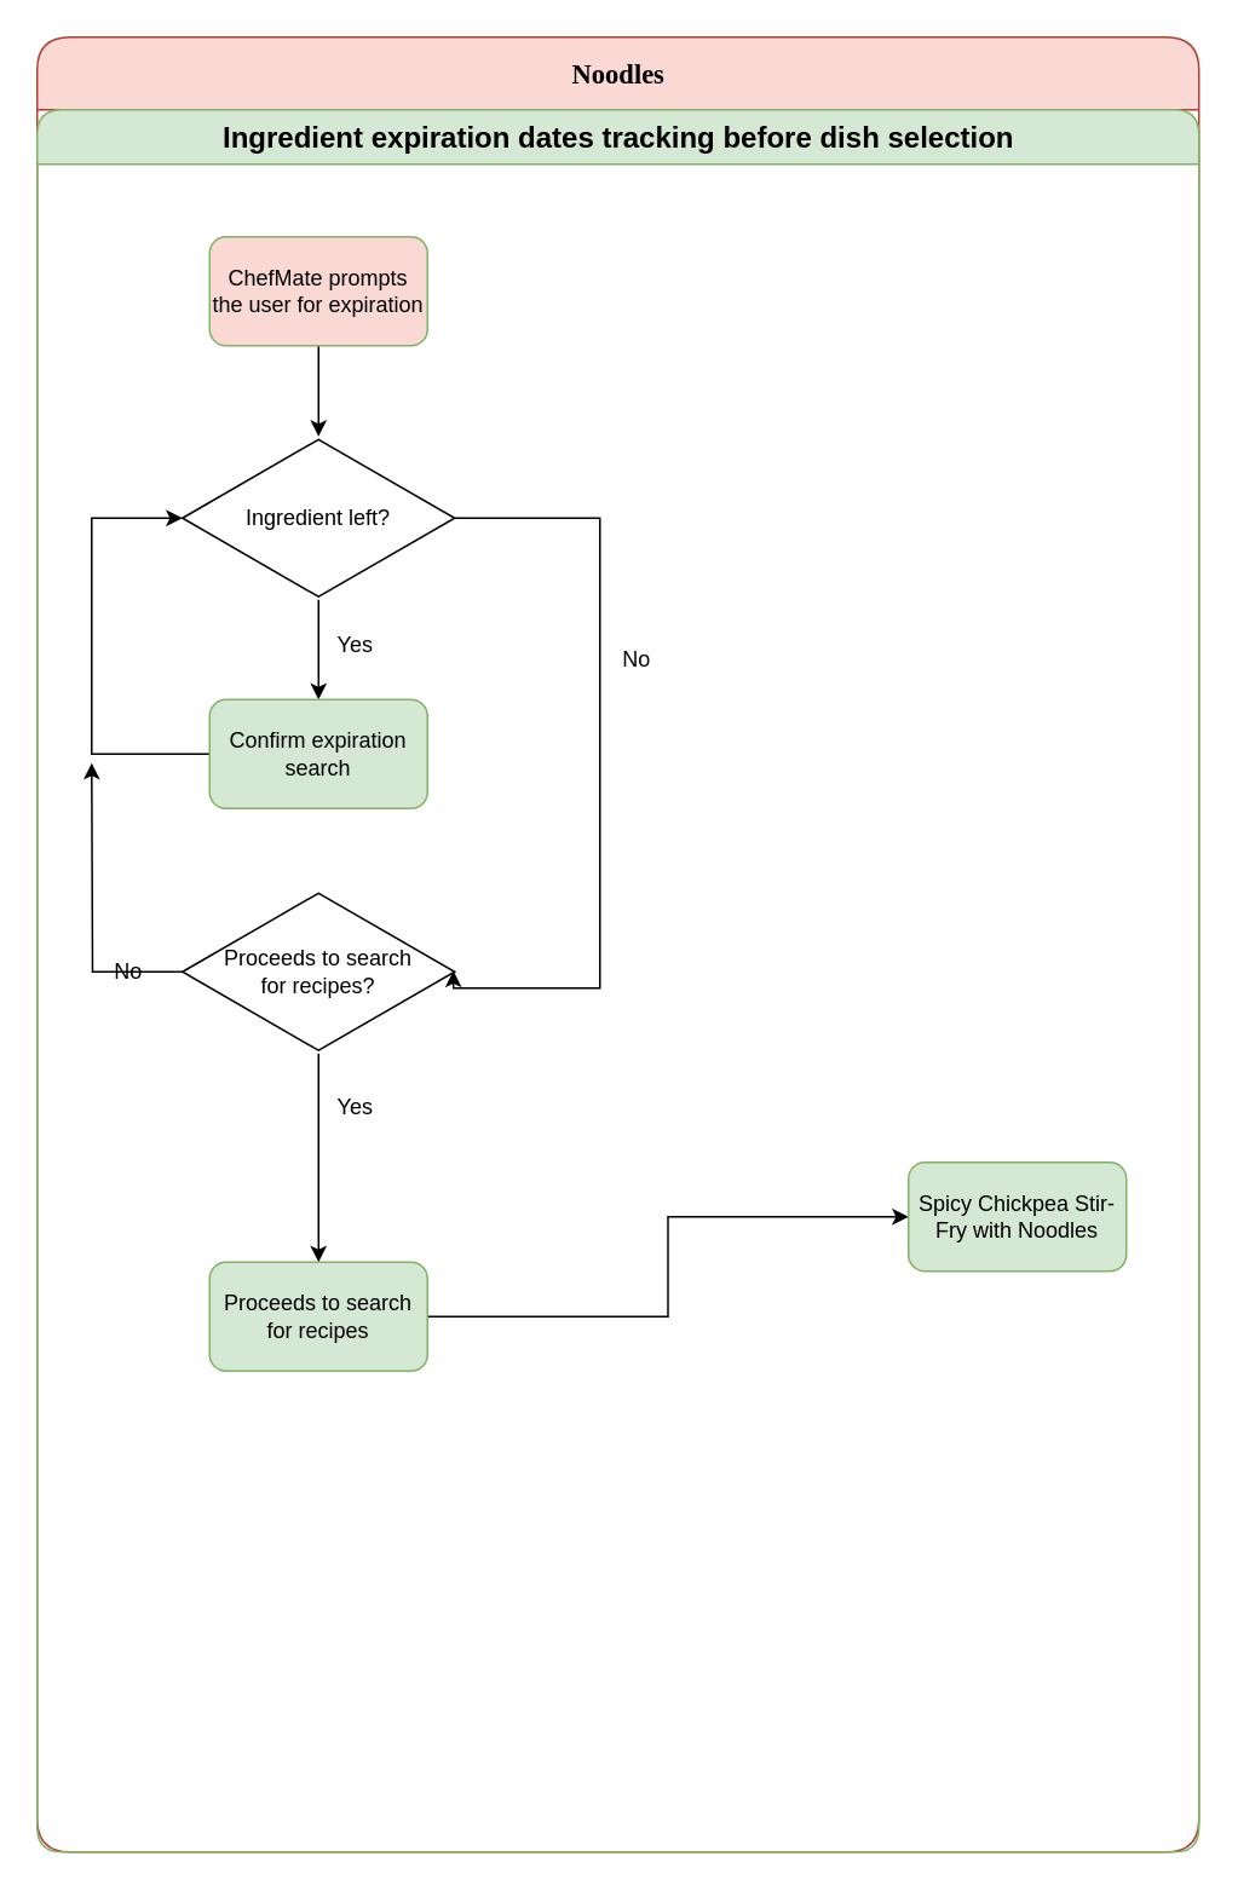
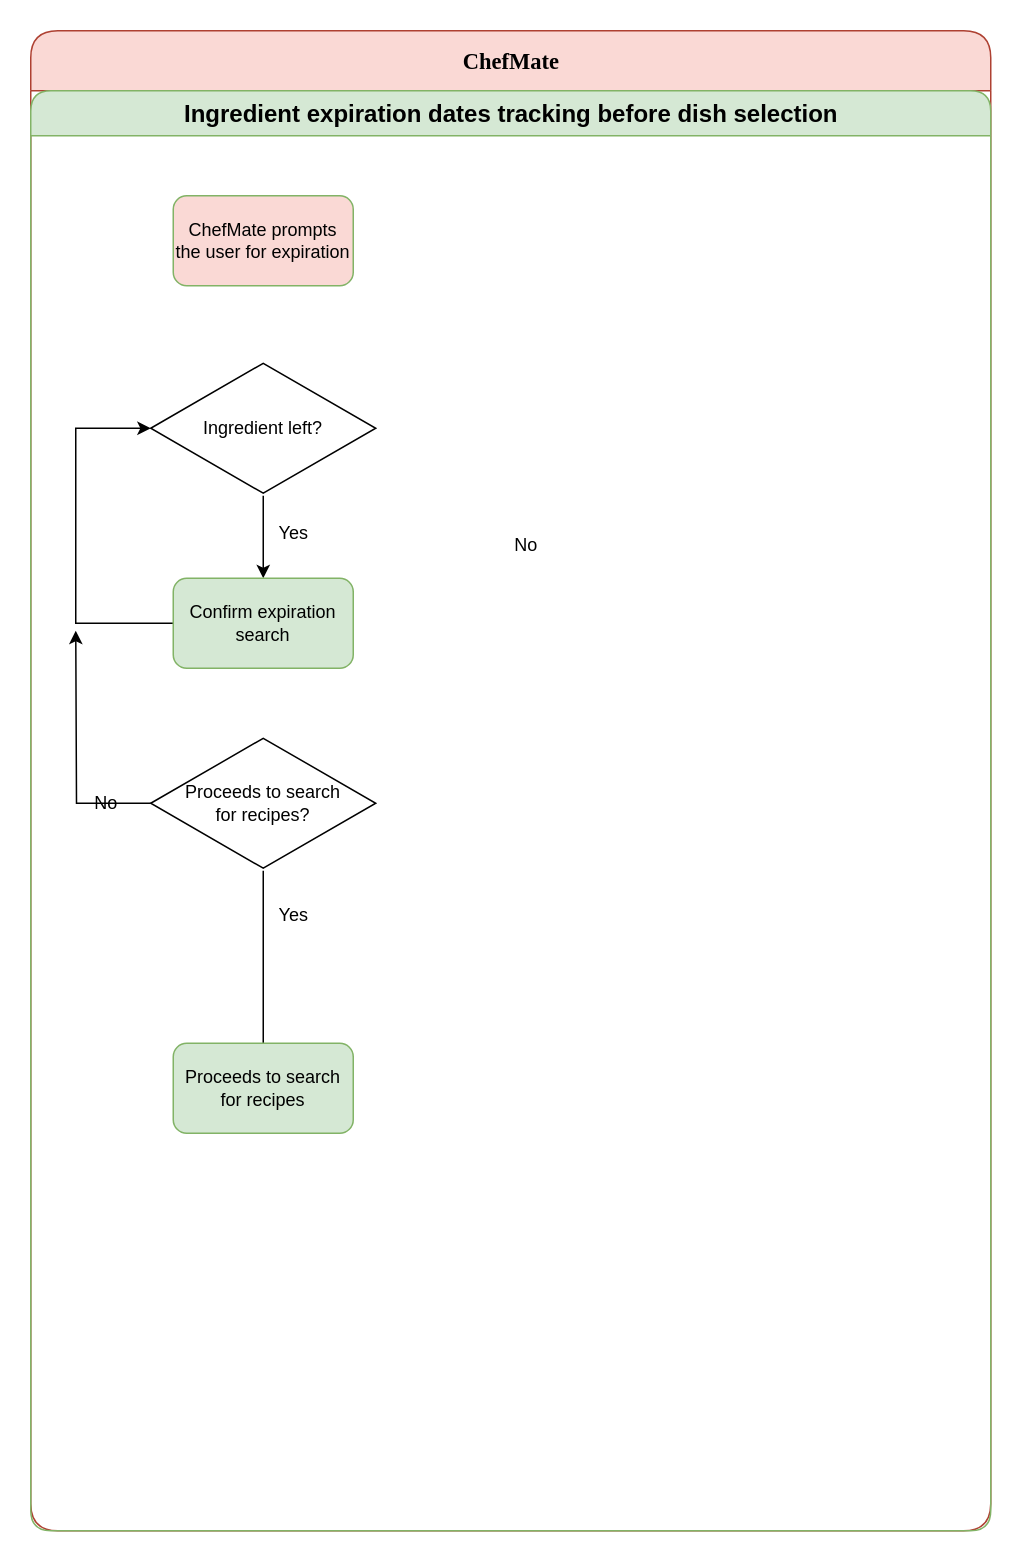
  <mxCell id="0" />
  <mxCell id="1" parent="0" />
- <mxCell id="2" value="&lt;font style=&quot;font-size: 15px;&quot;&gt;Noodles&lt;/font&gt;" style="swimlane;html=1;childLayout=stackLayout;startSize=40;rounded=1;shadow=0;comic=0;labelBackgroundColor=none;strokeWidth=1;fontFamily=Verdana;fontSize=12;align=center;fillColor=#fad9d5;strokeColor=#ae4132;" parent="1" vertex="1"><mxGeometry x="20" y="20" width="640" height="1000" as="geometry" /></mxCell>
+ <mxCell id="2" value="&lt;font style=&quot;font-size: 15px;&quot;&gt;ChefMate&lt;/font&gt;" style="swimlane;html=1;childLayout=stackLayout;startSize=40;rounded=1;shadow=0;comic=0;labelBackgroundColor=none;strokeWidth=1;fontFamily=Verdana;fontSize=12;align=center;fillColor=#fad9d5;strokeColor=#ae4132;" parent="1" vertex="1"><mxGeometry x="20" y="20" width="640" height="1000" as="geometry" /></mxCell>
  <mxCell id="3" value="&lt;font style=&quot;font-size: 16px;&quot;&gt;Ingredient expiration dates tracking before dish selection&lt;/font&gt;" style="swimlane;html=1;startSize=30;rounded=1;fillColor=#d5e8d4;strokeColor=#82b366;" parent="2" vertex="1"><mxGeometry y="40" width="640" height="960" as="geometry" /></mxCell>
- <mxCell id="4" style="edgeStyle=orthogonalEdgeStyle;rounded=0;orthogonalLoop=1;jettySize=auto;html=1;" parent="3" source="9" target="10" edge="1"><mxGeometry relative="1" as="geometry" /></mxCell>
  <mxCell id="5" style="edgeStyle=orthogonalEdgeStyle;rounded=0;orthogonalLoop=1;jettySize=auto;html=1;entryX=0.5;entryY=0;entryDx=0;entryDy=0;" parent="3" source="10" target="13" edge="1"><mxGeometry relative="1" as="geometry" /></mxCell>
- <mxCell id="6" style="edgeStyle=orthogonalEdgeStyle;rounded=0;orthogonalLoop=1;jettySize=auto;html=1;entryX=0.995;entryY=0.494;entryDx=0;entryDy=0;entryPerimeter=0;" parent="3" source="10" target="16" edge="1"><mxGeometry relative="1" as="geometry"><mxPoint x="310.0" y="520" as="targetPoint" /><Array as="points"><mxPoint x="310" y="225" /><mxPoint x="310" y="484" /></Array></mxGeometry></mxCell>
- <mxCell id="7" style="edgeStyle=orthogonalEdgeStyle;rounded=0;orthogonalLoop=1;jettySize=auto;html=1;entryX=0;entryY=0.5;entryDx=0;entryDy=0;" parent="3" source="11" target="17" edge="1"><mxGeometry relative="1" as="geometry"><mxPoint x="270" y="610" as="targetPoint" /></mxGeometry></mxCell>
- <mxCell id="8" style="edgeStyle=orthogonalEdgeStyle;rounded=0;orthogonalLoop=1;jettySize=auto;html=1;" parent="3" source="16" target="11" edge="1"><mxGeometry relative="1" as="geometry" /></mxCell>
+ <mxCell id="8" style="edgeStyle=orthogonalEdgeStyle;rounded=0;orthogonalLoop=1;jettySize=auto;html=1;endArrow=none;" parent="3" source="16" target="11" edge="1"><mxGeometry relative="1" as="geometry" /></mxCell>
  <mxCell id="9" value="ChefMate prompts the user for expiration" style="whiteSpace=wrap;html=1;fillColor=#fad9d5;strokeColor=#82b366;rounded=1;" parent="3" vertex="1"><mxGeometry x="95" y="70" width="120" height="60" as="geometry" /></mxCell>
  <mxCell id="10" value="Ingredient left?" style="html=1;whiteSpace=wrap;aspect=fixed;shape=isoRectangle;" parent="3" vertex="1"><mxGeometry x="80" y="180" width="150" height="90" as="geometry" /></mxCell>
  <mxCell id="11" value="Proceeds to search for recipes" style="whiteSpace=wrap;html=1;fillColor=#d5e8d4;strokeColor=#82b366;rounded=1;" parent="3" vertex="1"><mxGeometry x="95" y="635" width="120" height="60" as="geometry" /></mxCell>
  <mxCell id="12" style="edgeStyle=orthogonalEdgeStyle;rounded=0;orthogonalLoop=1;jettySize=auto;html=1;exitX=0;exitY=0.5;exitDx=0;exitDy=0;" edge="1" parent="3" source="13" target="10"><mxGeometry relative="1" as="geometry"><Array as="points"><mxPoint x="30" y="355" /><mxPoint x="30" y="225" /></Array></mxGeometry></mxCell>
  <mxCell id="13" value="Confirm expiration search" style="whiteSpace=wrap;html=1;fillColor=#d5e8d4;strokeColor=#82b366;rounded=1;" parent="3" vertex="1"><mxGeometry x="95" y="325" width="120" height="60" as="geometry" /></mxCell>
  <mxCell id="14" value="Yes" style="text;html=1;align=center;verticalAlign=middle;resizable=0;points=[];autosize=1;strokeColor=none;fillColor=none;" parent="3" vertex="1"><mxGeometry x="155" y="280" width="40" height="30" as="geometry" /></mxCell>
  <mxCell id="15" style="edgeStyle=orthogonalEdgeStyle;rounded=0;orthogonalLoop=1;jettySize=auto;html=1;" edge="1" parent="3" source="16"><mxGeometry relative="1" as="geometry"><mxPoint x="30" y="360" as="targetPoint" /></mxGeometry></mxCell>
  <mxCell id="16" value="Proceeds to search &lt;br&gt;for recipes?" style="html=1;whiteSpace=wrap;aspect=fixed;shape=isoRectangle;" parent="3" vertex="1"><mxGeometry x="80" y="430" width="150" height="90" as="geometry" /></mxCell>
- <mxCell id="17" value="Spicy Chickpea Stir-Fry with Noodles" style="whiteSpace=wrap;html=1;fillColor=#d5e8d4;strokeColor=#82b366;rounded=1;" parent="3" vertex="1"><mxGeometry x="480" y="580" width="120" height="60" as="geometry" /></mxCell>
  <mxCell id="18" value="No" style="text;html=1;align=center;verticalAlign=middle;resizable=0;points=[];autosize=1;strokeColor=none;fillColor=none;" parent="3" vertex="1"><mxGeometry x="310" y="288" width="40" height="30" as="geometry" /></mxCell>
  <mxCell id="19" value="Yes" style="text;html=1;align=center;verticalAlign=middle;resizable=0;points=[];autosize=1;strokeColor=none;fillColor=none;" parent="3" vertex="1"><mxGeometry x="155" y="535" width="40" height="30" as="geometry" /></mxCell>
  <mxCell id="20" value="No" style="text;html=1;align=center;verticalAlign=middle;resizable=0;points=[];autosize=1;strokeColor=none;fillColor=none;" vertex="1" parent="3"><mxGeometry x="30" y="460" width="40" height="30" as="geometry" /></mxCell>
